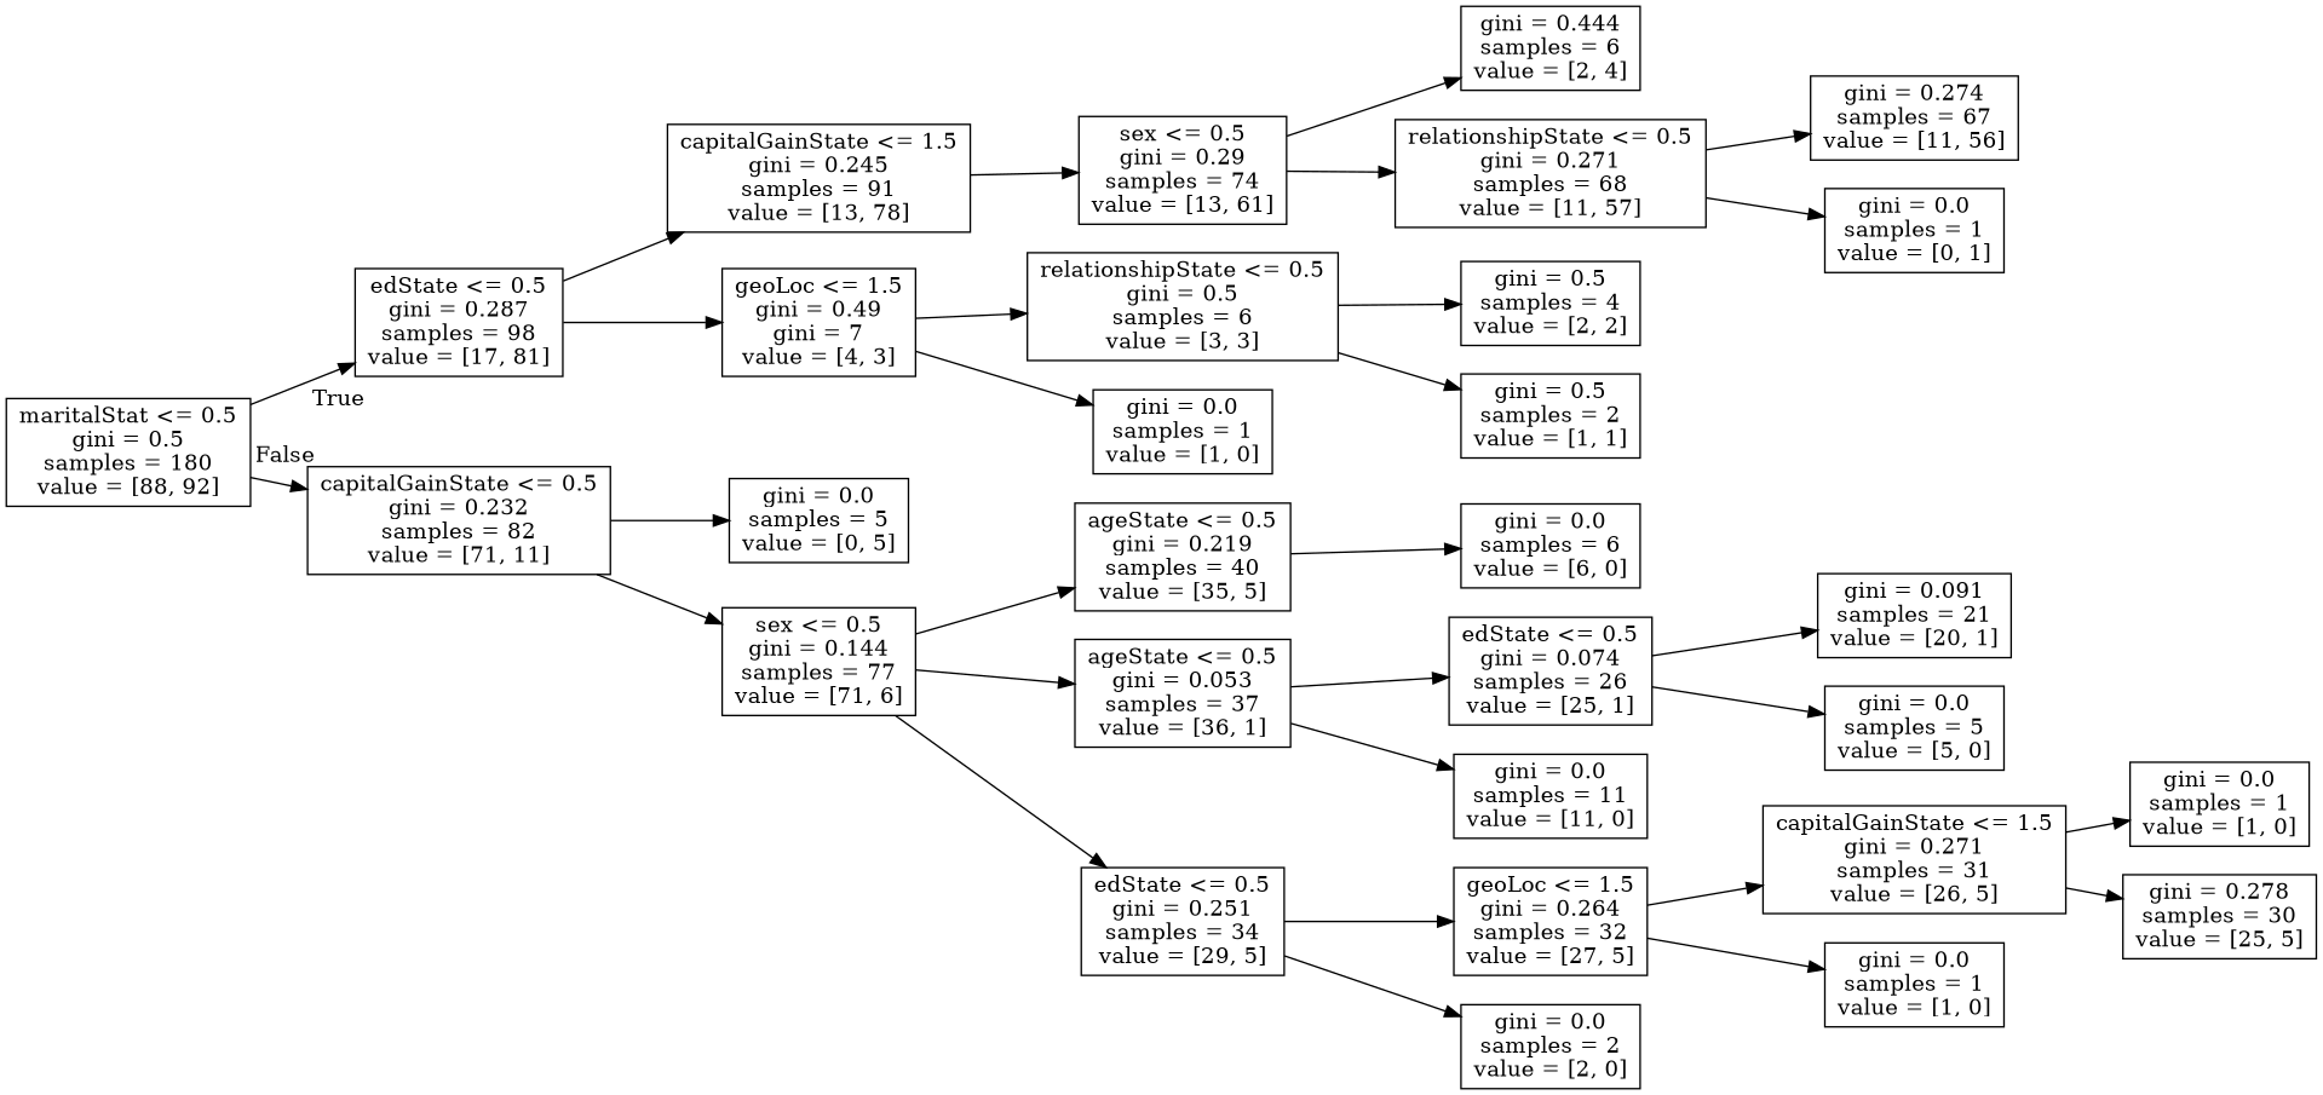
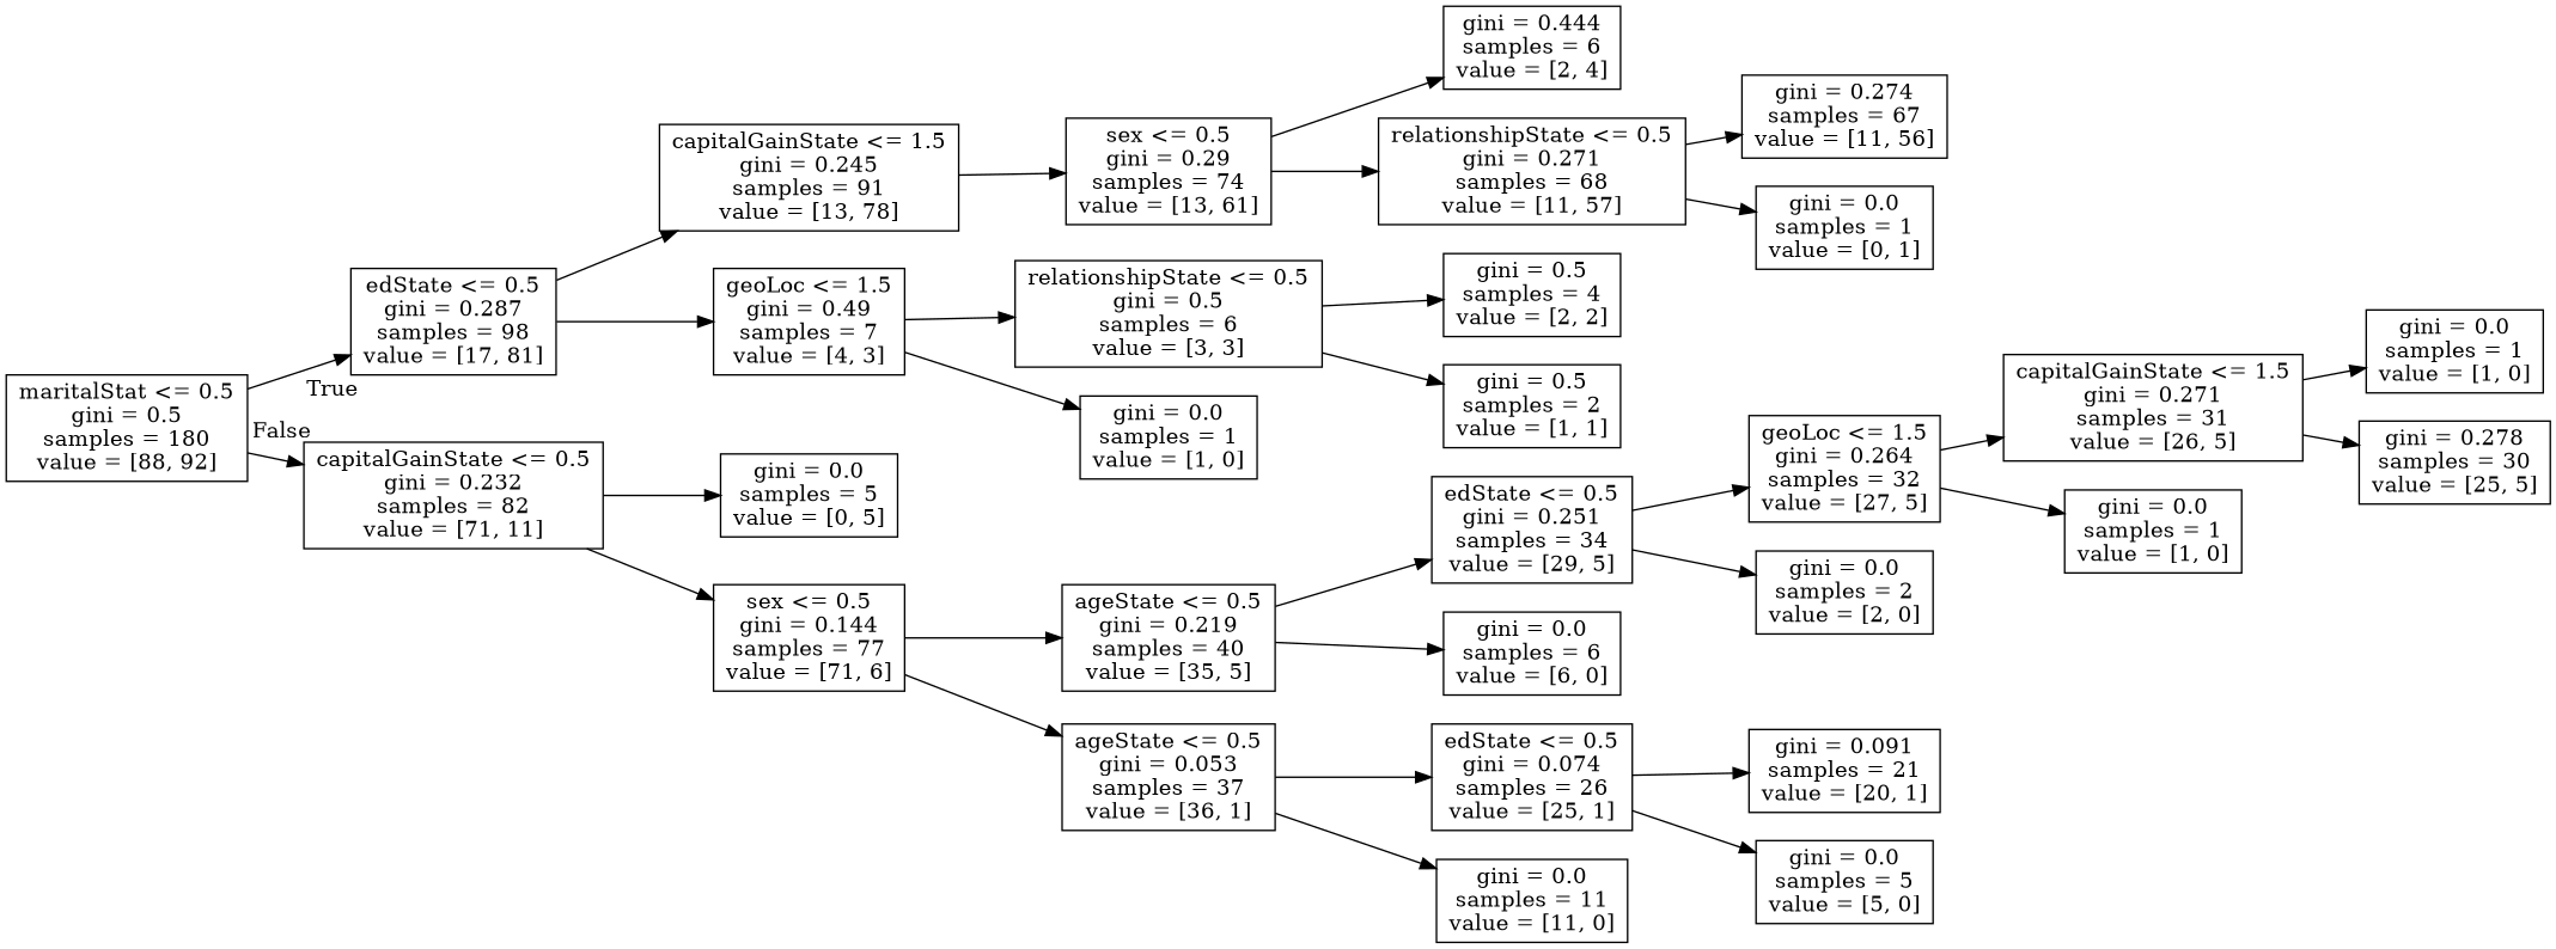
  digraph {
    fontname="DejaVu Serif"
    rankdir=LR
    node [fontname="DejaVu Serif" shape=box]
    edge [fontname="DejaVu Serif"]
    n1 [label="maritalStat <= 0.5\ngini = 0.5\nsamples = 180\nvalue = [88, 92]"]
    n2 [label="edState <= 0.5\ngini = 0.287\nsamples = 98\nvalue = [17, 81]"]
    n3 [label="capitalGainState <= 0.5\ngini = 0.232\nsamples = 82\nvalue = [71, 11]"]
    n4 [label="capitalGainState <= 1.5\ngini = 0.245\nsamples = 91\nvalue = [13, 78]"]
-   n5 [label="geoLoc <= 1.5\ngini = 0.49\ngini = 7\nvalue = [4, 3]"]
+   n5 [label="geoLoc <= 1.5\ngini = 0.49\nsamples = 7\nvalue = [4, 3]"]
    n6 [label="gini = 0.0\nsamples = 5\nvalue = [0, 5]"]
    n7 [label="sex <= 0.5\ngini = 0.144\nsamples = 77\nvalue = [71, 6]"]
    n8 [label="sex <= 0.5\ngini = 0.29\nsamples = 74\nvalue = [13, 61]"]
    n9 [label="relationshipState <= 0.5\ngini = 0.5\nsamples = 6\nvalue = [3, 3]"]
    n10 [label="gini = 0.0\nsamples = 1\nvalue = [1, 0]"]
    n11 [label="gini = 0.444\nsamples = 6\nvalue = [2, 4]"]
    n12 [label="relationshipState <= 0.5\ngini = 0.271\nsamples = 68\nvalue = [11, 57]"]
    n13 [label="gini = 0.274\nsamples = 67\nvalue = [11, 56]"]
    n14 [label="gini = 0.0\nsamples = 1\nvalue = [0, 1]"]
    n15 [label="gini = 0.5\nsamples = 4\nvalue = [2, 2]"]
    n16 [label="gini = 0.5\nsamples = 2\nvalue = [1, 1]"]
    n17 [label="ageState <= 0.5\ngini = 0.219\nsamples = 40\nvalue = [35, 5]"]
    n18 [label="ageState <= 0.5\ngini = 0.053\nsamples = 37\nvalue = [36, 1]"]
    n19 [label="edState <= 0.5\ngini = 0.251\nsamples = 34\nvalue = [29, 5]"]
    n20 [label="gini = 0.0\nsamples = 6\nvalue = [6, 0]"]
    n21 [label="edState <= 0.5\ngini = 0.074\nsamples = 26\nvalue = [25, 1]"]
    n22 [label="gini = 0.0\nsamples = 11\nvalue = [11, 0]"]
    n23 [label="geoLoc <= 1.5\ngini = 0.264\nsamples = 32\nvalue = [27, 5]"]
    n24 [label="gini = 0.0\nsamples = 2\nvalue = [2, 0]"]
    n25 [label="capitalGainState <= 1.5\ngini = 0.271\nsamples = 31\nvalue = [26, 5]"]
    n26 [label="gini = 0.0\nsamples = 1\nvalue = [1, 0]"]
    n27 [label="gini = 0.0\nsamples = 1\nvalue = [1, 0]"]
    n28 [label="gini = 0.278\nsamples = 30\nvalue = [25, 5]"]
    n29 [label="gini = 0.091\nsamples = 21\nvalue = [20, 1]"]
    n30 [label="gini = 0.0\nsamples = 5\nvalue = [5, 0]"]
    n1 -> n2 [headlabel=True labelangle=45 labeldistance=2.5]
    n1 -> n3 [headlabel=False labelangle=-45 labeldistance=2.5]
    n2 -> n4
    n2 -> n5
    n3 -> n6
    n3 -> n7
    n4 -> n8
    n5 -> n9
    n5 -> n10
    n7 -> n17
    n7 -> n18
    n8 -> n11
    n8 -> n12
    n9 -> n15
    n9 -> n16
    n12 -> n13
    n12 -> n14
-   n7 -> n19
+   n17 -> n19
    n17 -> n20
    n18 -> n21
    n18 -> n22
    n19 -> n23
    n19 -> n24
    n21 -> n29
    n21 -> n30
    n23 -> n25
    n23 -> n26
    n25 -> n27
    n25 -> n28
  }
